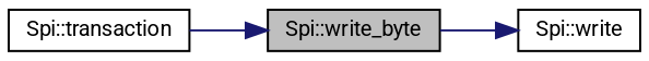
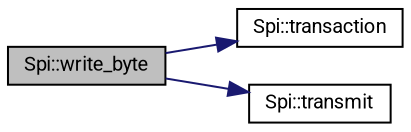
  digraph {
    fontname=Roboto
    rankdir=LR
    node [color=black fillcolor=white fontname=Roboto fontsize=10 shape=record style=filled]
    edge [color=midnightblue fontname=Roboto fontsize=10 labelfontname=Helvetica labelfontsize=10 style=solid]
    n1 [fillcolor=grey75 fontcolor=black height=0.2 label="Spi::write_byte" width=0.4]
    n2 [height=0.2 label="Spi::transaction" width=0.4]
-   n3 [height=0.2 label="Spi::write" width=0.4]
-   n2 -> n1
+   n3 [height=0.2 label="Spi::transmit" width=0.4]
+   n1 -> n2
    n1 -> n3
  }
